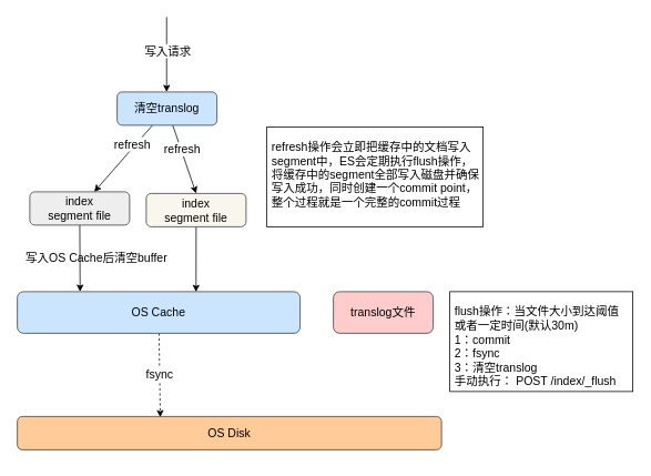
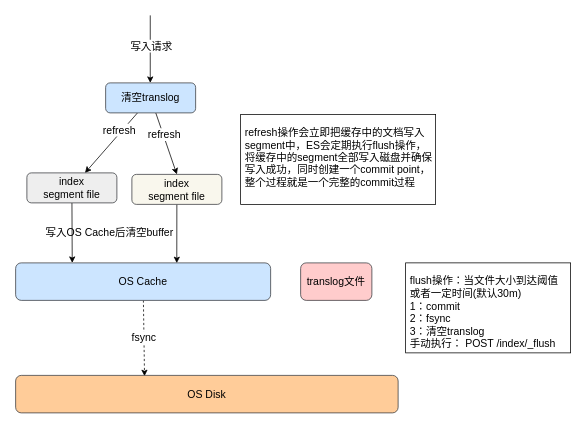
  <mxCell id="0" />
  <mxCell id="1" parent="0" />
  <mxCell id="2" value="" style="endArrow=classic;html=1;entryX=0.5;entryY=0;entryDx=0;entryDy=0;" parent="1" edge="1"><mxGeometry width="50" height="50" relative="1" as="geometry"><mxPoint x="199.5" y="20" as="sourcePoint" /><mxPoint x="199.5" y="110" as="targetPoint" /></mxGeometry></mxCell>
  <mxCell id="3" value="写入请求" style="edgeLabel;html=1;align=center;verticalAlign=middle;resizable=0;points=[];fontSize=14;" parent="2" vertex="1" connectable="0"><mxGeometry x="-0.258" y="-1" relative="1" as="geometry"><mxPoint x="1.5" y="7" as="offset" /></mxGeometry></mxCell>
  <mxCell id="4" value="" style="rounded=0;orthogonalLoop=1;jettySize=auto;html=1;fontSize=14;" parent="1" source="8" target="10" edge="1"><mxGeometry relative="1" as="geometry" /></mxCell>
  <mxCell id="5" value="refresh" style="edgeLabel;html=1;align=center;verticalAlign=middle;resizable=0;points=[];fontSize=14;" parent="4" vertex="1" connectable="0"><mxGeometry x="-0.466" y="2" relative="1" as="geometry"><mxPoint x="-8.11" as="offset" /></mxGeometry></mxCell>
  <mxCell id="6" style="edgeStyle=none;rounded=0;orthogonalLoop=1;jettySize=auto;html=1;entryX=0.5;entryY=0;entryDx=0;entryDy=0;fontSize=14;" parent="1" source="8" target="12" edge="1"><mxGeometry relative="1" as="geometry" /></mxCell>
  <mxCell id="7" value="refresh" style="edgeLabel;html=1;align=center;verticalAlign=middle;resizable=0;points=[];fontSize=14;" parent="6" vertex="1" connectable="0"><mxGeometry x="-0.282" y="1" relative="1" as="geometry"><mxPoint as="offset" /></mxGeometry></mxCell>
  <mxCell id="8" value="清空translog" style="rounded=1;whiteSpace=wrap;html=1;fontSize=14;fillColor=#cce5ff;strokeColor=#36393d;" parent="1" vertex="1"><mxGeometry x="140" y="110" width="120" height="40" as="geometry" /></mxCell>
  <mxCell id="9" style="edgeStyle=none;rounded=0;orthogonalLoop=1;jettySize=auto;html=1;entryX=0.222;entryY=0;entryDx=0;entryDy=0;entryPerimeter=0;fontSize=14;" parent="1" source="10" target="15" edge="1"><mxGeometry relative="1" as="geometry" /></mxCell>
  <mxCell id="10" value="index&lt;br&gt;segment file" style="whiteSpace=wrap;html=1;rounded=1;fontSize=14;verticalAlign=middle;align=center;fillColor=#eeeeee;strokeColor=#36393d;" parent="1" vertex="1"><mxGeometry x="35" y="230" width="120" height="40" as="geometry" /></mxCell>
  <mxCell id="11" style="edgeStyle=none;rounded=0;orthogonalLoop=1;jettySize=auto;html=1;entryX=0.632;entryY=0.006;entryDx=0;entryDy=0;entryPerimeter=0;fontSize=14;" parent="1" source="12" target="15" edge="1"><mxGeometry relative="1" as="geometry" /></mxCell>
  <mxCell id="12" value="index&lt;br&gt;segment file" style="whiteSpace=wrap;html=1;rounded=1;fontSize=14;fillColor=#f9f7ed;strokeColor=#36393d;" parent="1" vertex="1"><mxGeometry x="175" y="232" width="120" height="40" as="geometry" /></mxCell>
  <mxCell id="13" style="edgeStyle=none;rounded=0;orthogonalLoop=1;jettySize=auto;html=1;fontSize=14;entryX=0.337;entryY=0.02;entryDx=0;entryDy=0;entryPerimeter=0;dashed=1;" parent="1" source="15" target="16" edge="1"><mxGeometry relative="1" as="geometry"><mxPoint x="200" y="490" as="targetPoint" /></mxGeometry></mxCell>
  <mxCell id="14" value="fsync" style="edgeLabel;html=1;align=center;verticalAlign=middle;resizable=0;points=[];fontSize=14;" parent="13" vertex="1" connectable="0"><mxGeometry x="-0.207" y="3" relative="1" as="geometry"><mxPoint x="-3" y="10" as="offset" /></mxGeometry></mxCell>
  <mxCell id="15" value="OS Cache" style="rounded=1;whiteSpace=wrap;html=1;fontSize=14;align=center;fillColor=#cce5ff;strokeColor=#36393d;" parent="1" vertex="1"><mxGeometry x="20" y="350" width="340" height="50" as="geometry" /></mxCell>
- <mxCell id="16" value="OS Disk" style="rounded=1;whiteSpace=wrap;html=1;fontSize=14;align=center;fillColor=#ffcc99;strokeColor=#36393d;" parent="1" vertex="1"><mxGeometry x="20" y="500" width="510" height="40" as="geometry" /></mxCell>
- <mxCell id="17" value="写入OS Cache后清空buffer" style="text;html=1;align=center;verticalAlign=middle;resizable=0;points=[];autosize=1;fontSize=14;" parent="1" vertex="1"><mxGeometry x="20" y="300" width="190" height="20" as="geometry" /></mxCell>
+ <mxCell id="16" value="OS Disk" style="rounded=1;whiteSpace=wrap;html=1;fontSize=14;align=center;fillColor=#ffcc99;strokeColor=#36393d;" parent="1" vertex="1"><mxGeometry x="20" y="500" width="510" height="50" as="geometry" /></mxCell>
+ <mxCell id="17" value="写入OS Cache后清空buffer" style="text;html=1;align=center;verticalAlign=middle;resizable=0;points=[];autosize=1;fontSize=14;" parent="1" vertex="1"><mxGeometry x="50" y="300" width="190" height="20" as="geometry" /></mxCell>
  <mxCell id="18" value="refresh操作会立即把缓存中的文档写入segment中，ES会定期执行flush操作，将缓存中的segment全部写入磁盘并确保写入成功，同时创建一个commit point，整个过程就是一个完整的commit过程" style="whiteSpace=wrap;html=1;fontSize=14;align=left;verticalAlign=top;spacingTop=5;spacing=6;" parent="1" vertex="1"><mxGeometry x="320" y="152" width="260" height="120" as="geometry" /></mxCell>
  <mxCell id="19" value="flush操作：当文件大小到达阈值或者一定时间(默认30m)&lt;br&gt;1：commit&lt;br&gt;2：fsync&lt;br&gt;3：清空translog&lt;br&gt;手动执行： POST /index/_flush" style="whiteSpace=wrap;html=1;fontSize=14;align=left;verticalAlign=top;spacingTop=5;spacing=6;" parent="1" vertex="1"><mxGeometry x="540" y="350" width="220" height="120" as="geometry" /></mxCell>
- <mxCell id="20" value="translog文件" style="rounded=1;whiteSpace=wrap;html=1;fontSize=14;align=center;fillColor=#ffcccc;strokeColor=#36393d;" parent="1" vertex="1"><mxGeometry x="400" y="350" width="120" height="50" as="geometry" /></mxCell>
+ <mxCell id="20" value="translog文件" style="rounded=1;whiteSpace=wrap;html=1;fontSize=14;align=center;fillColor=#ffcccc;strokeColor=#36393d;" parent="1" vertex="1"><mxGeometry x="400" y="350" width="95" height="50" as="geometry" /></mxCell>
